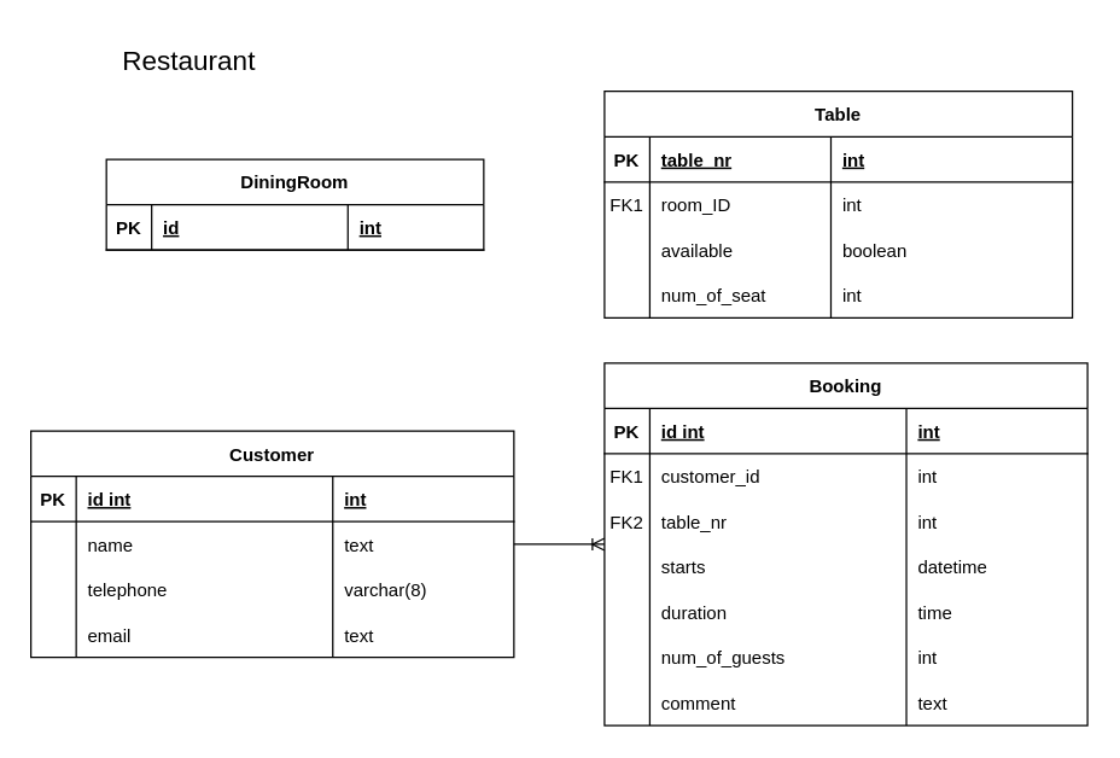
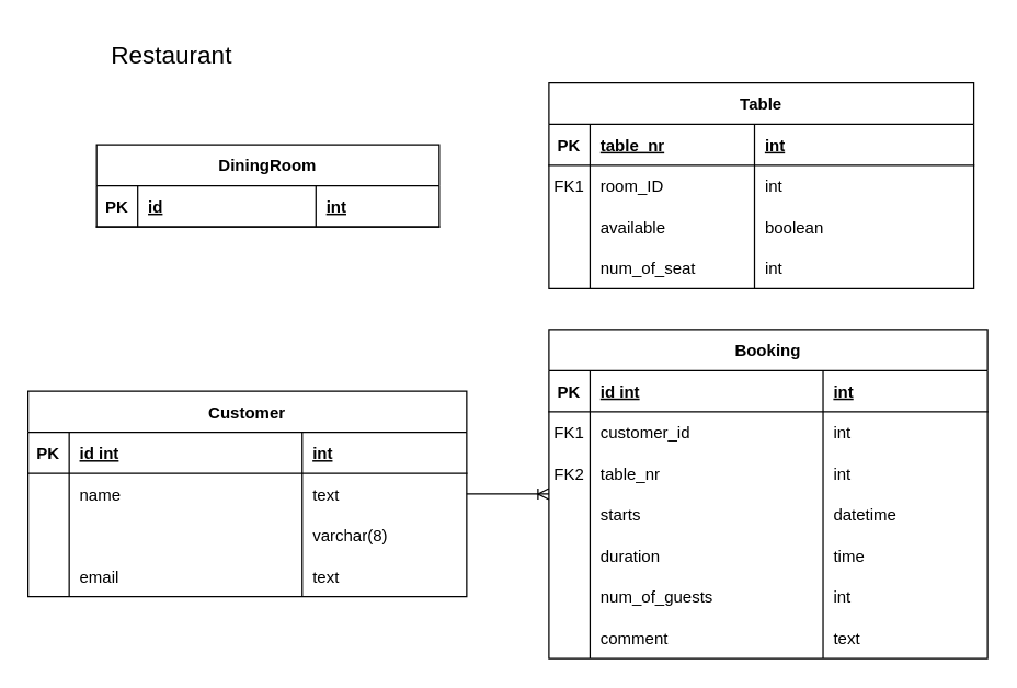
  <mxCell id="0" />
  <mxCell id="1" parent="0" />
  <mxCell id="2" value="Table" style="shape=table;startSize=30;container=1;collapsible=1;childLayout=tableLayout;fixedRows=1;rowLines=0;fontStyle=1;align=center;resizeLast=1;" vertex="1" parent="1"><mxGeometry x="400" y="60" width="310" height="150" as="geometry" /></mxCell>
  <mxCell id="3" value="" style="shape=partialRectangle;collapsible=0;dropTarget=0;pointerEvents=0;fillColor=none;points=[[0,0.5],[1,0.5]];portConstraint=eastwest;top=0;left=0;right=0;bottom=1;" vertex="1" parent="2"><mxGeometry y="30" width="310" height="30" as="geometry" /></mxCell>
  <mxCell id="4" value="PK" style="shape=partialRectangle;overflow=hidden;connectable=0;fillColor=none;top=0;left=0;bottom=0;right=0;fontStyle=1;" vertex="1" parent="3"><mxGeometry width="30" height="30" as="geometry"><mxRectangle width="30" height="30" as="alternateBounds" /></mxGeometry></mxCell>
  <mxCell id="5" value="table_nr" style="shape=partialRectangle;overflow=hidden;connectable=0;fillColor=none;top=0;left=0;bottom=0;right=0;align=left;spacingLeft=6;fontStyle=5;" vertex="1" parent="3"><mxGeometry x="30" width="120" height="30" as="geometry"><mxRectangle width="120" height="30" as="alternateBounds" /></mxGeometry></mxCell>
  <mxCell id="6" value="int" style="shape=partialRectangle;overflow=hidden;connectable=0;fillColor=none;top=0;left=0;bottom=0;right=0;align=left;spacingLeft=6;fontStyle=5;" vertex="1" parent="3"><mxGeometry x="150" width="160" height="30" as="geometry"><mxRectangle width="160" height="30" as="alternateBounds" /></mxGeometry></mxCell>
  <mxCell id="7" style="shape=partialRectangle;collapsible=0;dropTarget=0;pointerEvents=0;fillColor=none;points=[[0,0.5],[1,0.5]];portConstraint=eastwest;top=0;left=0;right=0;bottom=0;" vertex="1" parent="2"><mxGeometry y="60" width="310" height="30" as="geometry" /></mxCell>
  <mxCell id="8" value="FK1" style="shape=partialRectangle;overflow=hidden;connectable=0;fillColor=none;top=0;left=0;bottom=0;right=0;" vertex="1" parent="7"><mxGeometry width="30" height="30" as="geometry"><mxRectangle width="30" height="30" as="alternateBounds" /></mxGeometry></mxCell>
  <mxCell id="9" value="room_ID" style="shape=partialRectangle;overflow=hidden;connectable=0;fillColor=none;top=0;left=0;bottom=0;right=0;align=left;spacingLeft=6;" vertex="1" parent="7"><mxGeometry x="30" width="120" height="30" as="geometry"><mxRectangle width="120" height="30" as="alternateBounds" /></mxGeometry></mxCell>
  <mxCell id="10" value="int" style="shape=partialRectangle;overflow=hidden;connectable=0;fillColor=none;top=0;left=0;bottom=0;right=0;align=left;spacingLeft=6;" vertex="1" parent="7"><mxGeometry x="150" width="160" height="30" as="geometry"><mxRectangle width="160" height="30" as="alternateBounds" /></mxGeometry></mxCell>
  <mxCell id="11" value="" style="shape=partialRectangle;collapsible=0;dropTarget=0;pointerEvents=0;fillColor=none;points=[[0,0.5],[1,0.5]];portConstraint=eastwest;top=0;left=0;right=0;bottom=0;" vertex="1" parent="2"><mxGeometry y="90" width="310" height="30" as="geometry" /></mxCell>
  <mxCell id="12" value="" style="shape=partialRectangle;overflow=hidden;connectable=0;fillColor=none;top=0;left=0;bottom=0;right=0;" vertex="1" parent="11"><mxGeometry width="30" height="30" as="geometry"><mxRectangle width="30" height="30" as="alternateBounds" /></mxGeometry></mxCell>
  <mxCell id="13" value="available" style="shape=partialRectangle;overflow=hidden;connectable=0;fillColor=none;top=0;left=0;bottom=0;right=0;align=left;spacingLeft=6;" vertex="1" parent="11"><mxGeometry x="30" width="120" height="30" as="geometry"><mxRectangle width="120" height="30" as="alternateBounds" /></mxGeometry></mxCell>
  <mxCell id="14" value="boolean" style="shape=partialRectangle;overflow=hidden;connectable=0;fillColor=none;top=0;left=0;bottom=0;right=0;align=left;spacingLeft=6;" vertex="1" parent="11"><mxGeometry x="150" width="160" height="30" as="geometry"><mxRectangle width="160" height="30" as="alternateBounds" /></mxGeometry></mxCell>
  <mxCell id="15" style="shape=partialRectangle;collapsible=0;dropTarget=0;pointerEvents=0;fillColor=none;points=[[0,0.5],[1,0.5]];portConstraint=eastwest;top=0;left=0;right=0;bottom=0;" vertex="1" parent="2"><mxGeometry y="120" width="310" height="30" as="geometry" /></mxCell>
  <mxCell id="16" style="shape=partialRectangle;overflow=hidden;connectable=0;fillColor=none;top=0;left=0;bottom=0;right=0;" vertex="1" parent="15"><mxGeometry width="30" height="30" as="geometry"><mxRectangle width="30" height="30" as="alternateBounds" /></mxGeometry></mxCell>
  <mxCell id="17" value="num_of_seat" style="shape=partialRectangle;overflow=hidden;connectable=0;fillColor=none;top=0;left=0;bottom=0;right=0;align=left;spacingLeft=6;" vertex="1" parent="15"><mxGeometry x="30" width="120" height="30" as="geometry"><mxRectangle width="120" height="30" as="alternateBounds" /></mxGeometry></mxCell>
  <mxCell id="18" value="int" style="shape=partialRectangle;overflow=hidden;connectable=0;fillColor=none;top=0;left=0;bottom=0;right=0;align=left;spacingLeft=6;" vertex="1" parent="15"><mxGeometry x="150" width="160" height="30" as="geometry"><mxRectangle width="160" height="30" as="alternateBounds" /></mxGeometry></mxCell>
  <mxCell id="19" value="Booking" style="shape=table;startSize=30;container=1;collapsible=1;childLayout=tableLayout;fixedRows=1;rowLines=0;fontStyle=1;align=center;resizeLast=1;" vertex="1" parent="1"><mxGeometry x="400" y="240" width="320" height="240" as="geometry" /></mxCell>
  <mxCell id="20" value="" style="shape=partialRectangle;collapsible=0;dropTarget=0;pointerEvents=0;fillColor=none;points=[[0,0.5],[1,0.5]];portConstraint=eastwest;top=0;left=0;right=0;bottom=1;" vertex="1" parent="19"><mxGeometry y="30" width="320" height="30" as="geometry" /></mxCell>
  <mxCell id="21" value="PK" style="shape=partialRectangle;overflow=hidden;connectable=0;fillColor=none;top=0;left=0;bottom=0;right=0;fontStyle=1;" vertex="1" parent="20"><mxGeometry width="30" height="30" as="geometry"><mxRectangle width="30" height="30" as="alternateBounds" /></mxGeometry></mxCell>
  <mxCell id="22" value="id int" style="shape=partialRectangle;overflow=hidden;connectable=0;fillColor=none;top=0;left=0;bottom=0;right=0;align=left;spacingLeft=6;fontStyle=5;" vertex="1" parent="20"><mxGeometry x="30" width="170" height="30" as="geometry"><mxRectangle width="170" height="30" as="alternateBounds" /></mxGeometry></mxCell>
  <mxCell id="23" value="int" style="shape=partialRectangle;overflow=hidden;connectable=0;fillColor=none;top=0;left=0;bottom=0;right=0;align=left;spacingLeft=6;fontStyle=5;" vertex="1" parent="20"><mxGeometry x="200" width="120" height="30" as="geometry"><mxRectangle width="120" height="30" as="alternateBounds" /></mxGeometry></mxCell>
  <mxCell id="24" value="" style="shape=partialRectangle;collapsible=0;dropTarget=0;pointerEvents=0;fillColor=none;points=[[0,0.5],[1,0.5]];portConstraint=eastwest;top=0;left=0;right=0;bottom=0;" vertex="1" parent="19"><mxGeometry y="60" width="320" height="30" as="geometry" /></mxCell>
  <mxCell id="25" value="FK1" style="shape=partialRectangle;overflow=hidden;connectable=0;fillColor=none;top=0;left=0;bottom=0;right=0;" vertex="1" parent="24"><mxGeometry width="30" height="30" as="geometry"><mxRectangle width="30" height="30" as="alternateBounds" /></mxGeometry></mxCell>
  <mxCell id="26" value="customer_id " style="shape=partialRectangle;overflow=hidden;connectable=0;fillColor=none;top=0;left=0;bottom=0;right=0;align=left;spacingLeft=6;" vertex="1" parent="24"><mxGeometry x="30" width="170" height="30" as="geometry"><mxRectangle width="170" height="30" as="alternateBounds" /></mxGeometry></mxCell>
  <mxCell id="27" value="int" style="shape=partialRectangle;overflow=hidden;connectable=0;fillColor=none;top=0;left=0;bottom=0;right=0;align=left;spacingLeft=6;" vertex="1" parent="24"><mxGeometry x="200" width="120" height="30" as="geometry"><mxRectangle width="120" height="30" as="alternateBounds" /></mxGeometry></mxCell>
  <mxCell id="28" value="" style="shape=partialRectangle;collapsible=0;dropTarget=0;pointerEvents=0;fillColor=none;points=[[0,0.5],[1,0.5]];portConstraint=eastwest;top=0;left=0;right=0;bottom=0;" vertex="1" parent="19"><mxGeometry y="90" width="320" height="30" as="geometry" /></mxCell>
  <mxCell id="29" value="FK2" style="shape=partialRectangle;overflow=hidden;connectable=0;fillColor=none;top=0;left=0;bottom=0;right=0;" vertex="1" parent="28"><mxGeometry width="30" height="30" as="geometry"><mxRectangle width="30" height="30" as="alternateBounds" /></mxGeometry></mxCell>
  <mxCell id="30" value="table_nr " style="shape=partialRectangle;overflow=hidden;connectable=0;fillColor=none;top=0;left=0;bottom=0;right=0;align=left;spacingLeft=6;" vertex="1" parent="28"><mxGeometry x="30" width="170" height="30" as="geometry"><mxRectangle width="170" height="30" as="alternateBounds" /></mxGeometry></mxCell>
  <mxCell id="31" value="int" style="shape=partialRectangle;overflow=hidden;connectable=0;fillColor=none;top=0;left=0;bottom=0;right=0;align=left;spacingLeft=6;" vertex="1" parent="28"><mxGeometry x="200" width="120" height="30" as="geometry"><mxRectangle width="120" height="30" as="alternateBounds" /></mxGeometry></mxCell>
  <mxCell id="32" style="shape=partialRectangle;collapsible=0;dropTarget=0;pointerEvents=0;fillColor=none;points=[[0,0.5],[1,0.5]];portConstraint=eastwest;top=0;left=0;right=0;bottom=0;" vertex="1" parent="19"><mxGeometry y="120" width="320" height="30" as="geometry" /></mxCell>
  <mxCell id="33" style="shape=partialRectangle;overflow=hidden;connectable=0;fillColor=none;top=0;left=0;bottom=0;right=0;" vertex="1" parent="32"><mxGeometry width="30" height="30" as="geometry"><mxRectangle width="30" height="30" as="alternateBounds" /></mxGeometry></mxCell>
  <mxCell id="34" value="starts" style="shape=partialRectangle;overflow=hidden;connectable=0;fillColor=none;top=0;left=0;bottom=0;right=0;align=left;spacingLeft=6;" vertex="1" parent="32"><mxGeometry x="30" width="170" height="30" as="geometry"><mxRectangle width="170" height="30" as="alternateBounds" /></mxGeometry></mxCell>
  <mxCell id="35" value="datetime" style="shape=partialRectangle;overflow=hidden;connectable=0;fillColor=none;top=0;left=0;bottom=0;right=0;align=left;spacingLeft=6;" vertex="1" parent="32"><mxGeometry x="200" width="120" height="30" as="geometry"><mxRectangle width="120" height="30" as="alternateBounds" /></mxGeometry></mxCell>
  <mxCell id="36" style="shape=partialRectangle;collapsible=0;dropTarget=0;pointerEvents=0;fillColor=none;points=[[0,0.5],[1,0.5]];portConstraint=eastwest;top=0;left=0;right=0;bottom=0;" vertex="1" parent="19"><mxGeometry y="150" width="320" height="30" as="geometry" /></mxCell>
  <mxCell id="37" style="shape=partialRectangle;overflow=hidden;connectable=0;fillColor=none;top=0;left=0;bottom=0;right=0;" vertex="1" parent="36"><mxGeometry width="30" height="30" as="geometry"><mxRectangle width="30" height="30" as="alternateBounds" /></mxGeometry></mxCell>
  <mxCell id="38" value="duration" style="shape=partialRectangle;overflow=hidden;connectable=0;fillColor=none;top=0;left=0;bottom=0;right=0;align=left;spacingLeft=6;" vertex="1" parent="36"><mxGeometry x="30" width="170" height="30" as="geometry"><mxRectangle width="170" height="30" as="alternateBounds" /></mxGeometry></mxCell>
  <mxCell id="39" value="time" style="shape=partialRectangle;overflow=hidden;connectable=0;fillColor=none;top=0;left=0;bottom=0;right=0;align=left;spacingLeft=6;" vertex="1" parent="36"><mxGeometry x="200" width="120" height="30" as="geometry"><mxRectangle width="120" height="30" as="alternateBounds" /></mxGeometry></mxCell>
  <mxCell id="40" style="shape=partialRectangle;collapsible=0;dropTarget=0;pointerEvents=0;fillColor=none;points=[[0,0.5],[1,0.5]];portConstraint=eastwest;top=0;left=0;right=0;bottom=0;" vertex="1" parent="19"><mxGeometry y="180" width="320" height="30" as="geometry" /></mxCell>
  <mxCell id="41" style="shape=partialRectangle;overflow=hidden;connectable=0;fillColor=none;top=0;left=0;bottom=0;right=0;" vertex="1" parent="40"><mxGeometry width="30" height="30" as="geometry"><mxRectangle width="30" height="30" as="alternateBounds" /></mxGeometry></mxCell>
  <mxCell id="42" value="num_of_guests" style="shape=partialRectangle;overflow=hidden;connectable=0;fillColor=none;top=0;left=0;bottom=0;right=0;align=left;spacingLeft=6;" vertex="1" parent="40"><mxGeometry x="30" width="170" height="30" as="geometry"><mxRectangle width="170" height="30" as="alternateBounds" /></mxGeometry></mxCell>
  <mxCell id="43" value="int" style="shape=partialRectangle;overflow=hidden;connectable=0;fillColor=none;top=0;left=0;bottom=0;right=0;align=left;spacingLeft=6;" vertex="1" parent="40"><mxGeometry x="200" width="120" height="30" as="geometry"><mxRectangle width="120" height="30" as="alternateBounds" /></mxGeometry></mxCell>
  <mxCell id="44" style="shape=partialRectangle;collapsible=0;dropTarget=0;pointerEvents=0;fillColor=none;points=[[0,0.5],[1,0.5]];portConstraint=eastwest;top=0;left=0;right=0;bottom=0;" vertex="1" parent="19"><mxGeometry y="210" width="320" height="30" as="geometry" /></mxCell>
  <mxCell id="45" style="shape=partialRectangle;overflow=hidden;connectable=0;fillColor=none;top=0;left=0;bottom=0;right=0;" vertex="1" parent="44"><mxGeometry width="30" height="30" as="geometry"><mxRectangle width="30" height="30" as="alternateBounds" /></mxGeometry></mxCell>
  <mxCell id="46" value="comment" style="shape=partialRectangle;overflow=hidden;connectable=0;fillColor=none;top=0;left=0;bottom=0;right=0;align=left;spacingLeft=6;" vertex="1" parent="44"><mxGeometry x="30" width="170" height="30" as="geometry"><mxRectangle width="170" height="30" as="alternateBounds" /></mxGeometry></mxCell>
  <mxCell id="47" value="text" style="shape=partialRectangle;overflow=hidden;connectable=0;fillColor=none;top=0;left=0;bottom=0;right=0;align=left;spacingLeft=6;" vertex="1" parent="44"><mxGeometry x="200" width="120" height="30" as="geometry"><mxRectangle width="120" height="30" as="alternateBounds" /></mxGeometry></mxCell>
  <mxCell id="48" value="DiningRoom" style="shape=table;startSize=30;container=1;collapsible=1;childLayout=tableLayout;fixedRows=1;rowLines=0;fontStyle=1;align=center;resizeLast=1;" vertex="1" parent="1"><mxGeometry x="70" y="105" width="250" height="60" as="geometry" /></mxCell>
  <mxCell id="49" value="" style="shape=partialRectangle;collapsible=0;dropTarget=0;pointerEvents=0;fillColor=none;points=[[0,0.5],[1,0.5]];portConstraint=eastwest;top=0;left=0;right=0;bottom=1;" vertex="1" parent="48"><mxGeometry y="30" width="250" height="30" as="geometry" /></mxCell>
  <mxCell id="50" value="PK" style="shape=partialRectangle;overflow=hidden;connectable=0;fillColor=none;top=0;left=0;bottom=0;right=0;fontStyle=1;" vertex="1" parent="49"><mxGeometry width="30" height="30" as="geometry"><mxRectangle width="30" height="30" as="alternateBounds" /></mxGeometry></mxCell>
  <mxCell id="51" value="id" style="shape=partialRectangle;overflow=hidden;connectable=0;fillColor=none;top=0;left=0;bottom=0;right=0;align=left;spacingLeft=6;fontStyle=5;" vertex="1" parent="49"><mxGeometry x="30" width="130" height="30" as="geometry"><mxRectangle width="130" height="30" as="alternateBounds" /></mxGeometry></mxCell>
  <mxCell id="52" value="int" style="shape=partialRectangle;overflow=hidden;connectable=0;fillColor=none;top=0;left=0;bottom=0;right=0;align=left;spacingLeft=6;fontStyle=5;" vertex="1" parent="49"><mxGeometry x="160" width="90" height="30" as="geometry"><mxRectangle width="90" height="30" as="alternateBounds" /></mxGeometry></mxCell>
  <mxCell id="53" value="&lt;font style=&quot;font-size: 18px;&quot;&gt;Restaurant&lt;/font&gt;" style="text;html=1;strokeColor=none;fillColor=none;align=center;verticalAlign=middle;whiteSpace=wrap;rounded=0;" vertex="1" parent="1"><mxGeometry x="50" y="20" width="150" height="40" as="geometry" /></mxCell>
  <mxCell id="54" value="Customer" style="shape=table;startSize=30;container=1;collapsible=1;childLayout=tableLayout;fixedRows=1;rowLines=0;fontStyle=1;align=center;resizeLast=1;" vertex="1" parent="1"><mxGeometry x="20" y="285" width="320" height="150" as="geometry" /></mxCell>
  <mxCell id="55" value="" style="shape=partialRectangle;collapsible=0;dropTarget=0;pointerEvents=0;fillColor=none;points=[[0,0.5],[1,0.5]];portConstraint=eastwest;top=0;left=0;right=0;bottom=1;" vertex="1" parent="54"><mxGeometry y="30" width="320" height="30" as="geometry" /></mxCell>
  <mxCell id="56" value="PK" style="shape=partialRectangle;overflow=hidden;connectable=0;fillColor=none;top=0;left=0;bottom=0;right=0;fontStyle=1;" vertex="1" parent="55"><mxGeometry width="30" height="30" as="geometry"><mxRectangle width="30" height="30" as="alternateBounds" /></mxGeometry></mxCell>
  <mxCell id="57" value="id int" style="shape=partialRectangle;overflow=hidden;connectable=0;fillColor=none;top=0;left=0;bottom=0;right=0;align=left;spacingLeft=6;fontStyle=5;" vertex="1" parent="55"><mxGeometry x="30" width="170" height="30" as="geometry"><mxRectangle width="170" height="30" as="alternateBounds" /></mxGeometry></mxCell>
  <mxCell id="58" value="int" style="shape=partialRectangle;overflow=hidden;connectable=0;fillColor=none;top=0;left=0;bottom=0;right=0;align=left;spacingLeft=6;fontStyle=5;" vertex="1" parent="55"><mxGeometry x="200" width="120" height="30" as="geometry"><mxRectangle width="120" height="30" as="alternateBounds" /></mxGeometry></mxCell>
  <mxCell id="59" value="" style="shape=partialRectangle;collapsible=0;dropTarget=0;pointerEvents=0;fillColor=none;points=[[0,0.5],[1,0.5]];portConstraint=eastwest;top=0;left=0;right=0;bottom=0;" vertex="1" parent="54"><mxGeometry y="60" width="320" height="30" as="geometry" /></mxCell>
  <mxCell id="60" value="" style="shape=partialRectangle;overflow=hidden;connectable=0;fillColor=none;top=0;left=0;bottom=0;right=0;" vertex="1" parent="59"><mxGeometry width="30" height="30" as="geometry"><mxRectangle width="30" height="30" as="alternateBounds" /></mxGeometry></mxCell>
  <mxCell id="61" value="name" style="shape=partialRectangle;overflow=hidden;connectable=0;fillColor=none;top=0;left=0;bottom=0;right=0;align=left;spacingLeft=6;" vertex="1" parent="59"><mxGeometry x="30" width="170" height="30" as="geometry"><mxRectangle width="170" height="30" as="alternateBounds" /></mxGeometry></mxCell>
  <mxCell id="62" value="text" style="shape=partialRectangle;overflow=hidden;connectable=0;fillColor=none;top=0;left=0;bottom=0;right=0;align=left;spacingLeft=6;" vertex="1" parent="59"><mxGeometry x="200" width="120" height="30" as="geometry"><mxRectangle width="120" height="30" as="alternateBounds" /></mxGeometry></mxCell>
  <mxCell id="63" value="" style="shape=partialRectangle;collapsible=0;dropTarget=0;pointerEvents=0;fillColor=none;points=[[0,0.5],[1,0.5]];portConstraint=eastwest;top=0;left=0;right=0;bottom=0;" vertex="1" parent="54"><mxGeometry y="90" width="320" height="30" as="geometry" /></mxCell>
  <mxCell id="64" value="" style="shape=partialRectangle;overflow=hidden;connectable=0;fillColor=none;top=0;left=0;bottom=0;right=0;" vertex="1" parent="63"><mxGeometry width="30" height="30" as="geometry"><mxRectangle width="30" height="30" as="alternateBounds" /></mxGeometry></mxCell>
- <mxCell id="65" value="telephone" style="shape=partialRectangle;overflow=hidden;connectable=0;fillColor=none;top=0;left=0;bottom=0;right=0;align=left;spacingLeft=6;" vertex="1" parent="63"><mxGeometry x="30" width="170" height="30" as="geometry"><mxRectangle width="170" height="30" as="alternateBounds" /></mxGeometry></mxCell>
  <mxCell id="66" value="varchar(8)" style="shape=partialRectangle;overflow=hidden;connectable=0;fillColor=none;top=0;left=0;bottom=0;right=0;align=left;spacingLeft=6;" vertex="1" parent="63"><mxGeometry x="200" width="120" height="30" as="geometry"><mxRectangle width="120" height="30" as="alternateBounds" /></mxGeometry></mxCell>
  <mxCell id="67" style="shape=partialRectangle;collapsible=0;dropTarget=0;pointerEvents=0;fillColor=none;points=[[0,0.5],[1,0.5]];portConstraint=eastwest;top=0;left=0;right=0;bottom=0;" vertex="1" parent="54"><mxGeometry y="120" width="320" height="30" as="geometry" /></mxCell>
  <mxCell id="68" style="shape=partialRectangle;overflow=hidden;connectable=0;fillColor=none;top=0;left=0;bottom=0;right=0;" vertex="1" parent="67"><mxGeometry width="30" height="30" as="geometry"><mxRectangle width="30" height="30" as="alternateBounds" /></mxGeometry></mxCell>
  <mxCell id="69" value="email" style="shape=partialRectangle;overflow=hidden;connectable=0;fillColor=none;top=0;left=0;bottom=0;right=0;align=left;spacingLeft=6;" vertex="1" parent="67"><mxGeometry x="30" width="170" height="30" as="geometry"><mxRectangle width="170" height="30" as="alternateBounds" /></mxGeometry></mxCell>
  <mxCell id="70" value="text" style="shape=partialRectangle;overflow=hidden;connectable=0;fillColor=none;top=0;left=0;bottom=0;right=0;align=left;spacingLeft=6;" vertex="1" parent="67"><mxGeometry x="200" width="120" height="30" as="geometry"><mxRectangle width="120" height="30" as="alternateBounds" /></mxGeometry></mxCell>
  <mxCell id="71" value="" style="edgeStyle=entityRelationEdgeStyle;fontSize=12;html=1;endArrow=ERoneToMany;rounded=0;" edge="1" parent="1" source="54" target="19"><mxGeometry width="100" height="100" relative="1" as="geometry"><mxPoint x="140" y="290" as="sourcePoint" /><mxPoint x="240" y="190" as="targetPoint" /></mxGeometry></mxCell>
